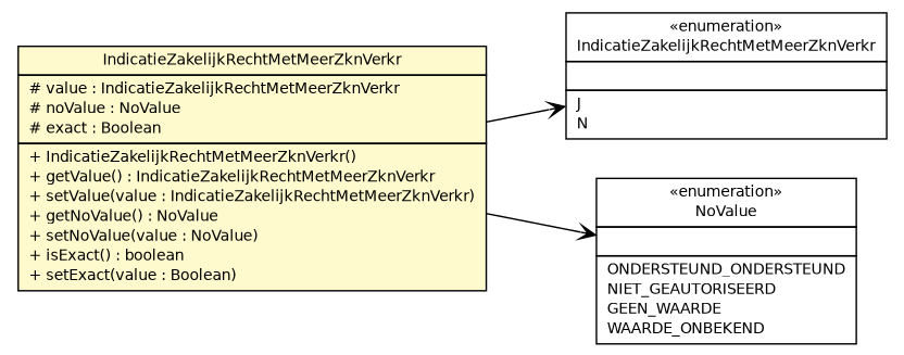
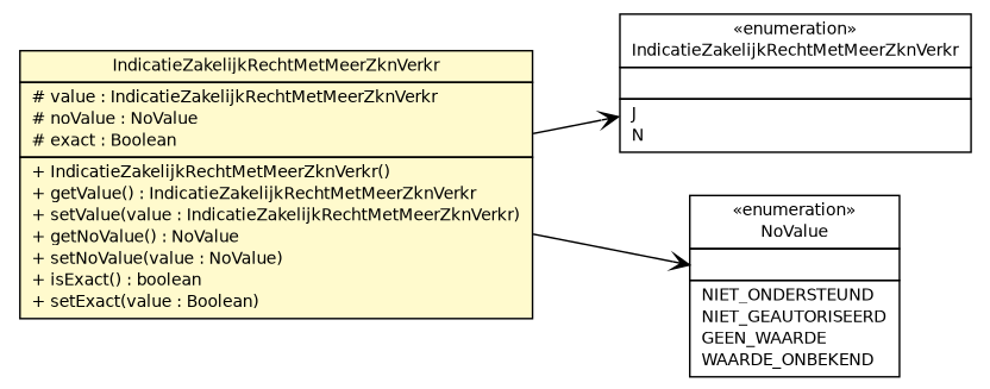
  digraph {
    nodesep=0.25
    ranksep=0.5
    rankdir=LR
    node [fontcolor=black fontname=Helvetica fontsize=10.0 shape=plaintext]
    edge [arrowhead=open color=black fontcolor=black fontname=Helvetica fontsize=10.0 headport=p labelfontname=Helvetica labelfontsize=10 tailport=p]
    n1 [label=<<table title="nl.egem.stuf.sector.bg._0204.IndicatieZakelijkRechtMetMeerZknVerkr" border="0" cellborder="1" cellspacing="0" cellpadding="2" port="p" href="./IndicatieZakelijkRechtMetMeerZknVerkr.html"> 		<tr><td><table border="0" cellspacing="0" cellpadding="1"> <tr><td align="center" balign="center"> &#171;enumeration&#187; </td></tr> <tr><td align="center" balign="center"> IndicatieZakelijkRechtMetMeerZknVerkr </td></tr> 		</table></td></tr> 		<tr><td><table border="0" cellspacing="0" cellpadding="1"> <tr><td align="left" balign="left">  </td></tr> 		</table></td></tr> 		<tr><td><table border="0" cellspacing="0" cellpadding="1"> <tr><td align="left" balign="left"> J </td></tr> <tr><td align="left" balign="left"> N </td></tr> 		</table></td></tr> 		</table>>]
    n2 [label=<<table title="nl.egem.stuf.sector.bg._0204.KDOZKRRel.IndicatieZakelijkRechtMetMeerZknVerkr" border="0" cellborder="1" cellspacing="0" cellpadding="2" port="p" bgcolor="lemonChiffon" href="./KDOZKRRel.IndicatieZakelijkRechtMetMeerZknVerkr.html"> 		<tr><td><table border="0" cellspacing="0" cellpadding="1"> <tr><td align="center" balign="center"> IndicatieZakelijkRechtMetMeerZknVerkr </td></tr> 		</table></td></tr> 		<tr><td><table border="0" cellspacing="0" cellpadding="1"> <tr><td align="left" balign="left"> # value : IndicatieZakelijkRechtMetMeerZknVerkr </td></tr> <tr><td align="left" balign="left"> # noValue : NoValue </td></tr> <tr><td align="left" balign="left"> # exact : Boolean </td></tr> 		</table></td></tr> 		<tr><td><table border="0" cellspacing="0" cellpadding="1"> <tr><td align="left" balign="left"> + IndicatieZakelijkRechtMetMeerZknVerkr() </td></tr> <tr><td align="left" balign="left"> + getValue() : IndicatieZakelijkRechtMetMeerZknVerkr </td></tr> <tr><td align="left" balign="left"> + setValue(value : IndicatieZakelijkRechtMetMeerZknVerkr) </td></tr> <tr><td align="left" balign="left"> + getNoValue() : NoValue </td></tr> <tr><td align="left" balign="left"> + setNoValue(value : NoValue) </td></tr> <tr><td align="left" balign="left"> + isExact() : boolean </td></tr> <tr><td align="left" balign="left"> + setExact(value : Boolean) </td></tr> 		</table></td></tr> 		</table>>]
-   n3 [label=<<table title="nl.egem.stuf.stuf0204.NoValue" border="0" cellborder="1" cellspacing="0" cellpadding="2" port="p" href="../../../stuf0204/NoValue.html"> 		<tr><td><table border="0" cellspacing="0" cellpadding="1"> <tr><td align="center" balign="center"> &#171;enumeration&#187; </td></tr> <tr><td align="center" balign="center"> NoValue </td></tr> 		</table></td></tr> 		<tr><td><table border="0" cellspacing="0" cellpadding="1"> <tr><td align="left" balign="left">  </td></tr> 		</table></td></tr> 		<tr><td><table border="0" cellspacing="0" cellpadding="1"> <tr><td align="left" balign="left"> ONDERSTEUND_ONDERSTEUND </td></tr> <tr><td align="left" balign="left"> NIET_GEAUTORISEERD </td></tr> <tr><td align="left" balign="left"> GEEN_WAARDE </td></tr> <tr><td align="left" balign="left"> WAARDE_ONBEKEND </td></tr> 		</table></td></tr> 		</table>>]
+   n3 [label=<<table title="nl.egem.stuf.stuf0204.NoValue" border="0" cellborder="1" cellspacing="0" cellpadding="2" port="p" href="../../../stuf0204/NoValue.html"> 		<tr><td><table border="0" cellspacing="0" cellpadding="1"> <tr><td align="center" balign="center"> &#171;enumeration&#187; </td></tr> <tr><td align="center" balign="center"> NoValue </td></tr> 		</table></td></tr> 		<tr><td><table border="0" cellspacing="0" cellpadding="1"> <tr><td align="left" balign="left">  </td></tr> 		</table></td></tr> 		<tr><td><table border="0" cellspacing="0" cellpadding="1"> <tr><td align="left" balign="left"> NIET_ONDERSTEUND </td></tr> <tr><td align="left" balign="left"> NIET_GEAUTORISEERD </td></tr> <tr><td align="left" balign="left"> GEEN_WAARDE </td></tr> <tr><td align="left" balign="left"> WAARDE_ONBEKEND </td></tr> 		</table></td></tr> 		</table>>]
    n2 -> n1
    n2 -> n3
  }
